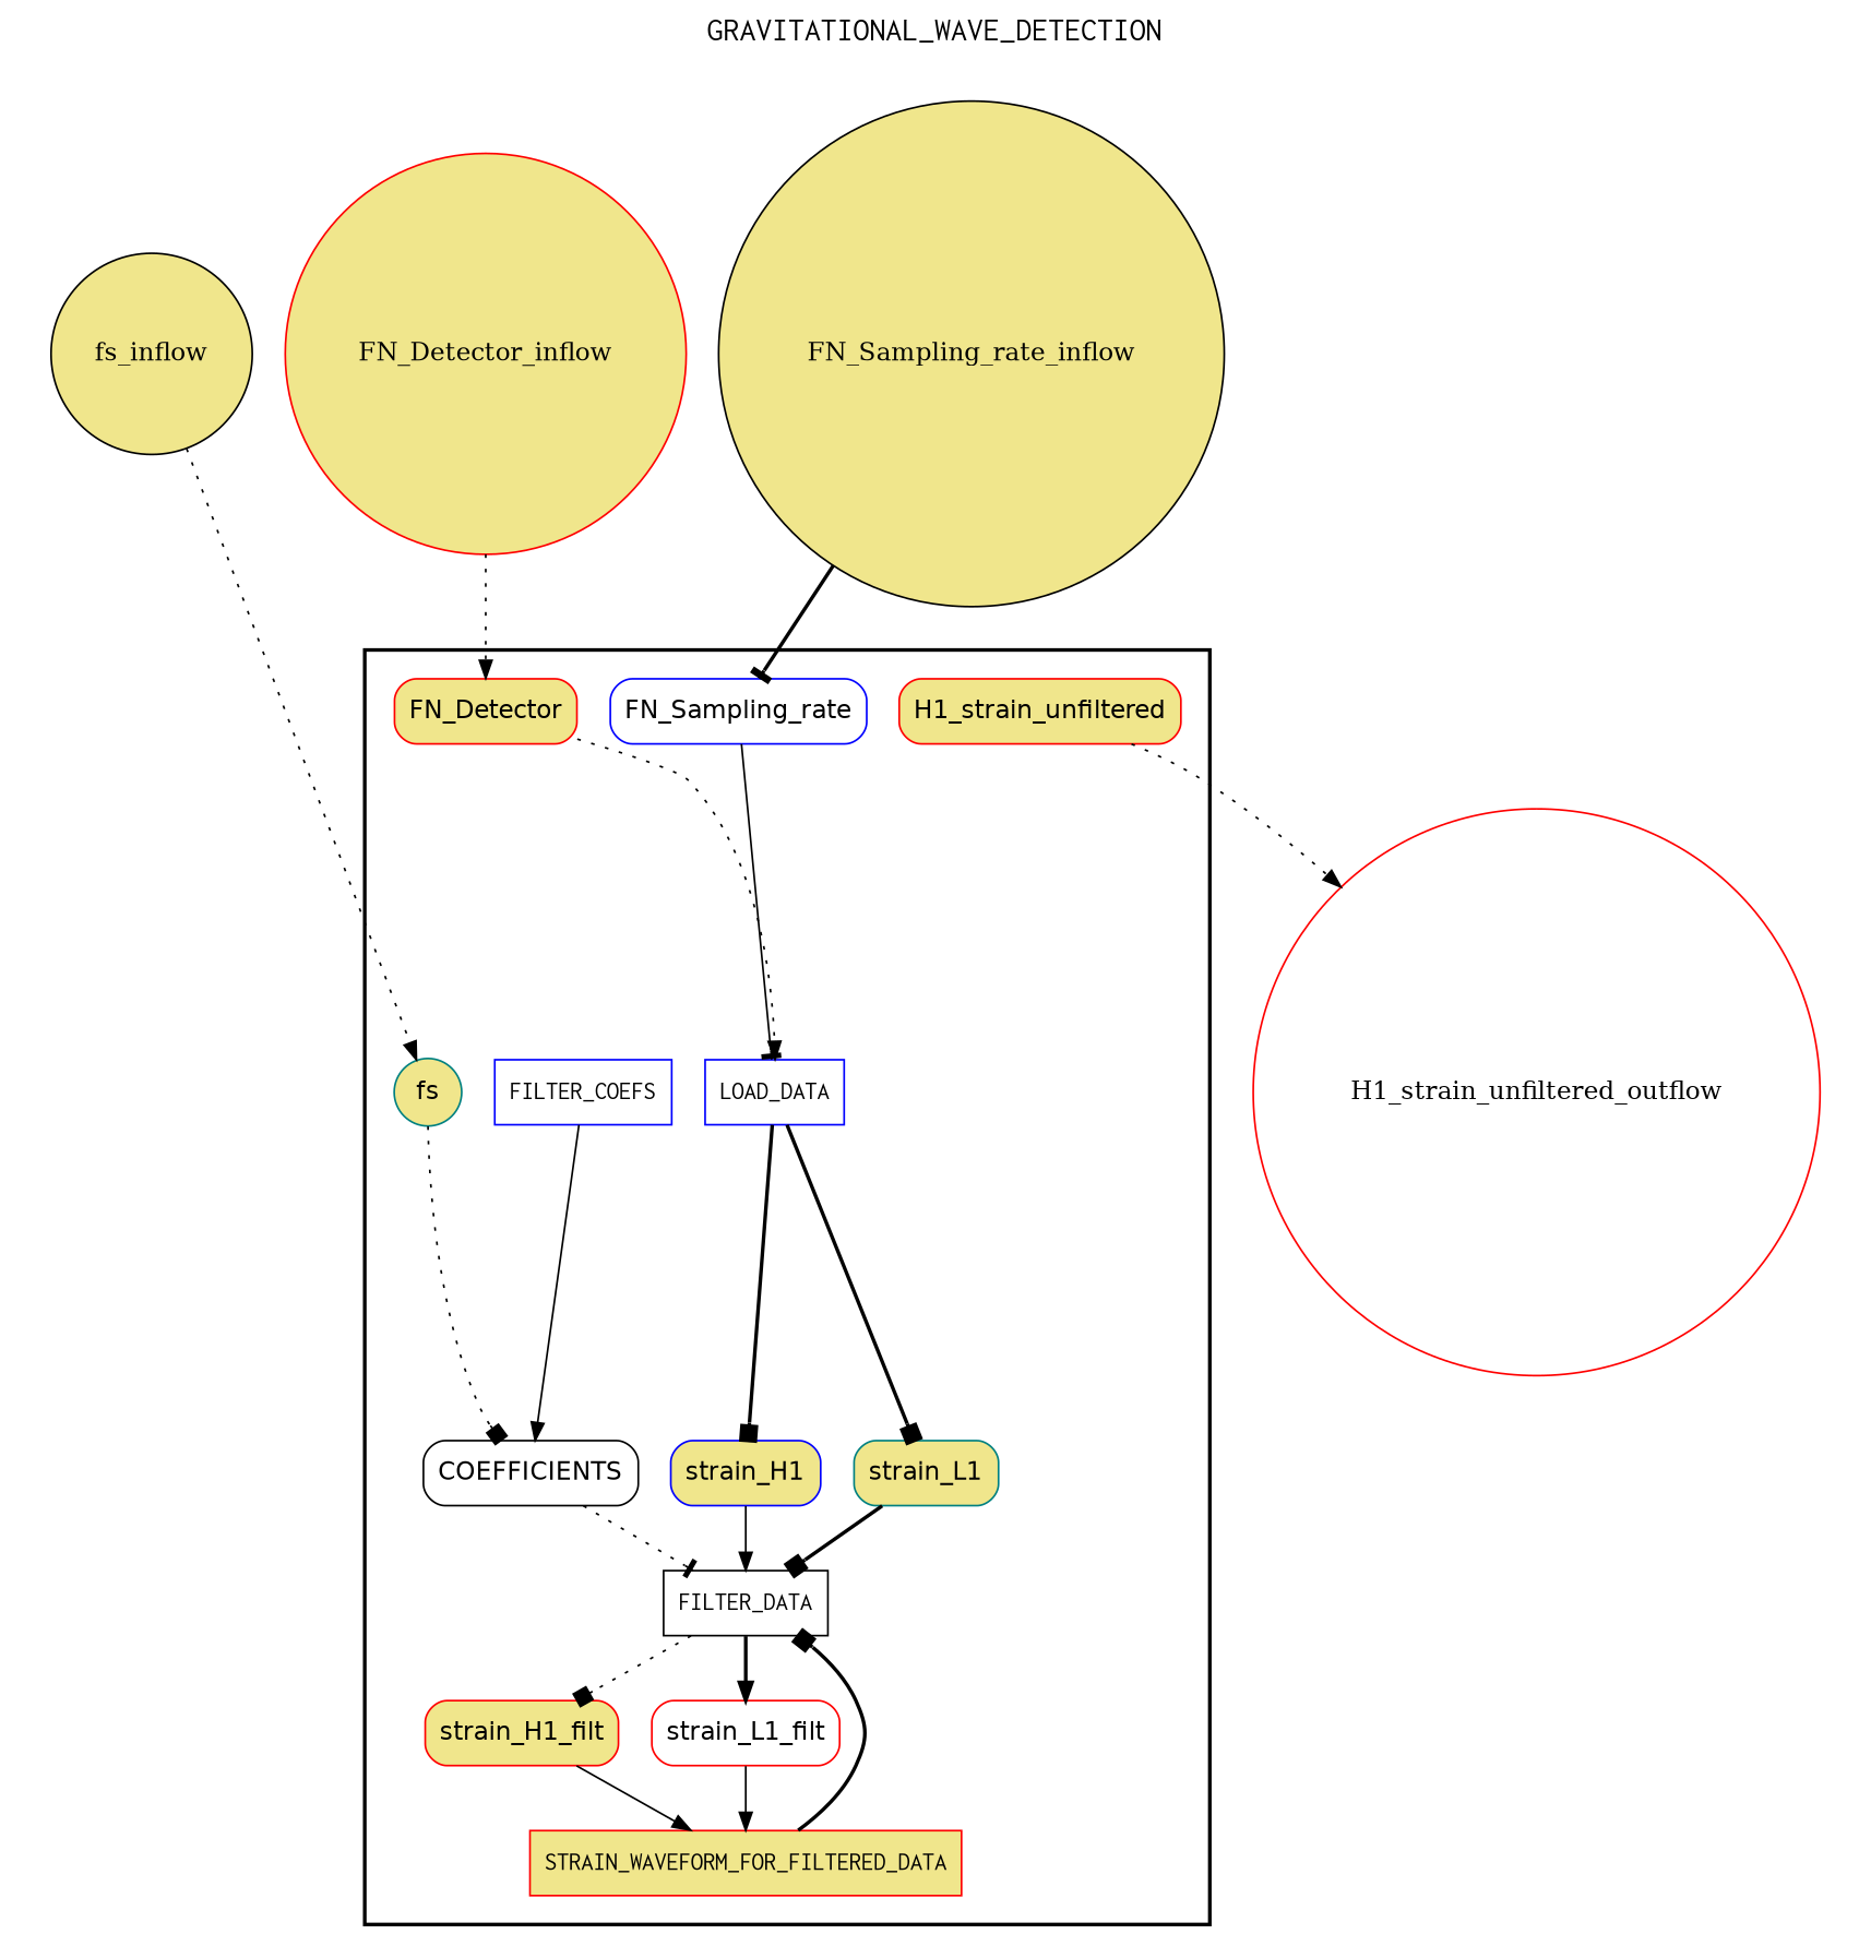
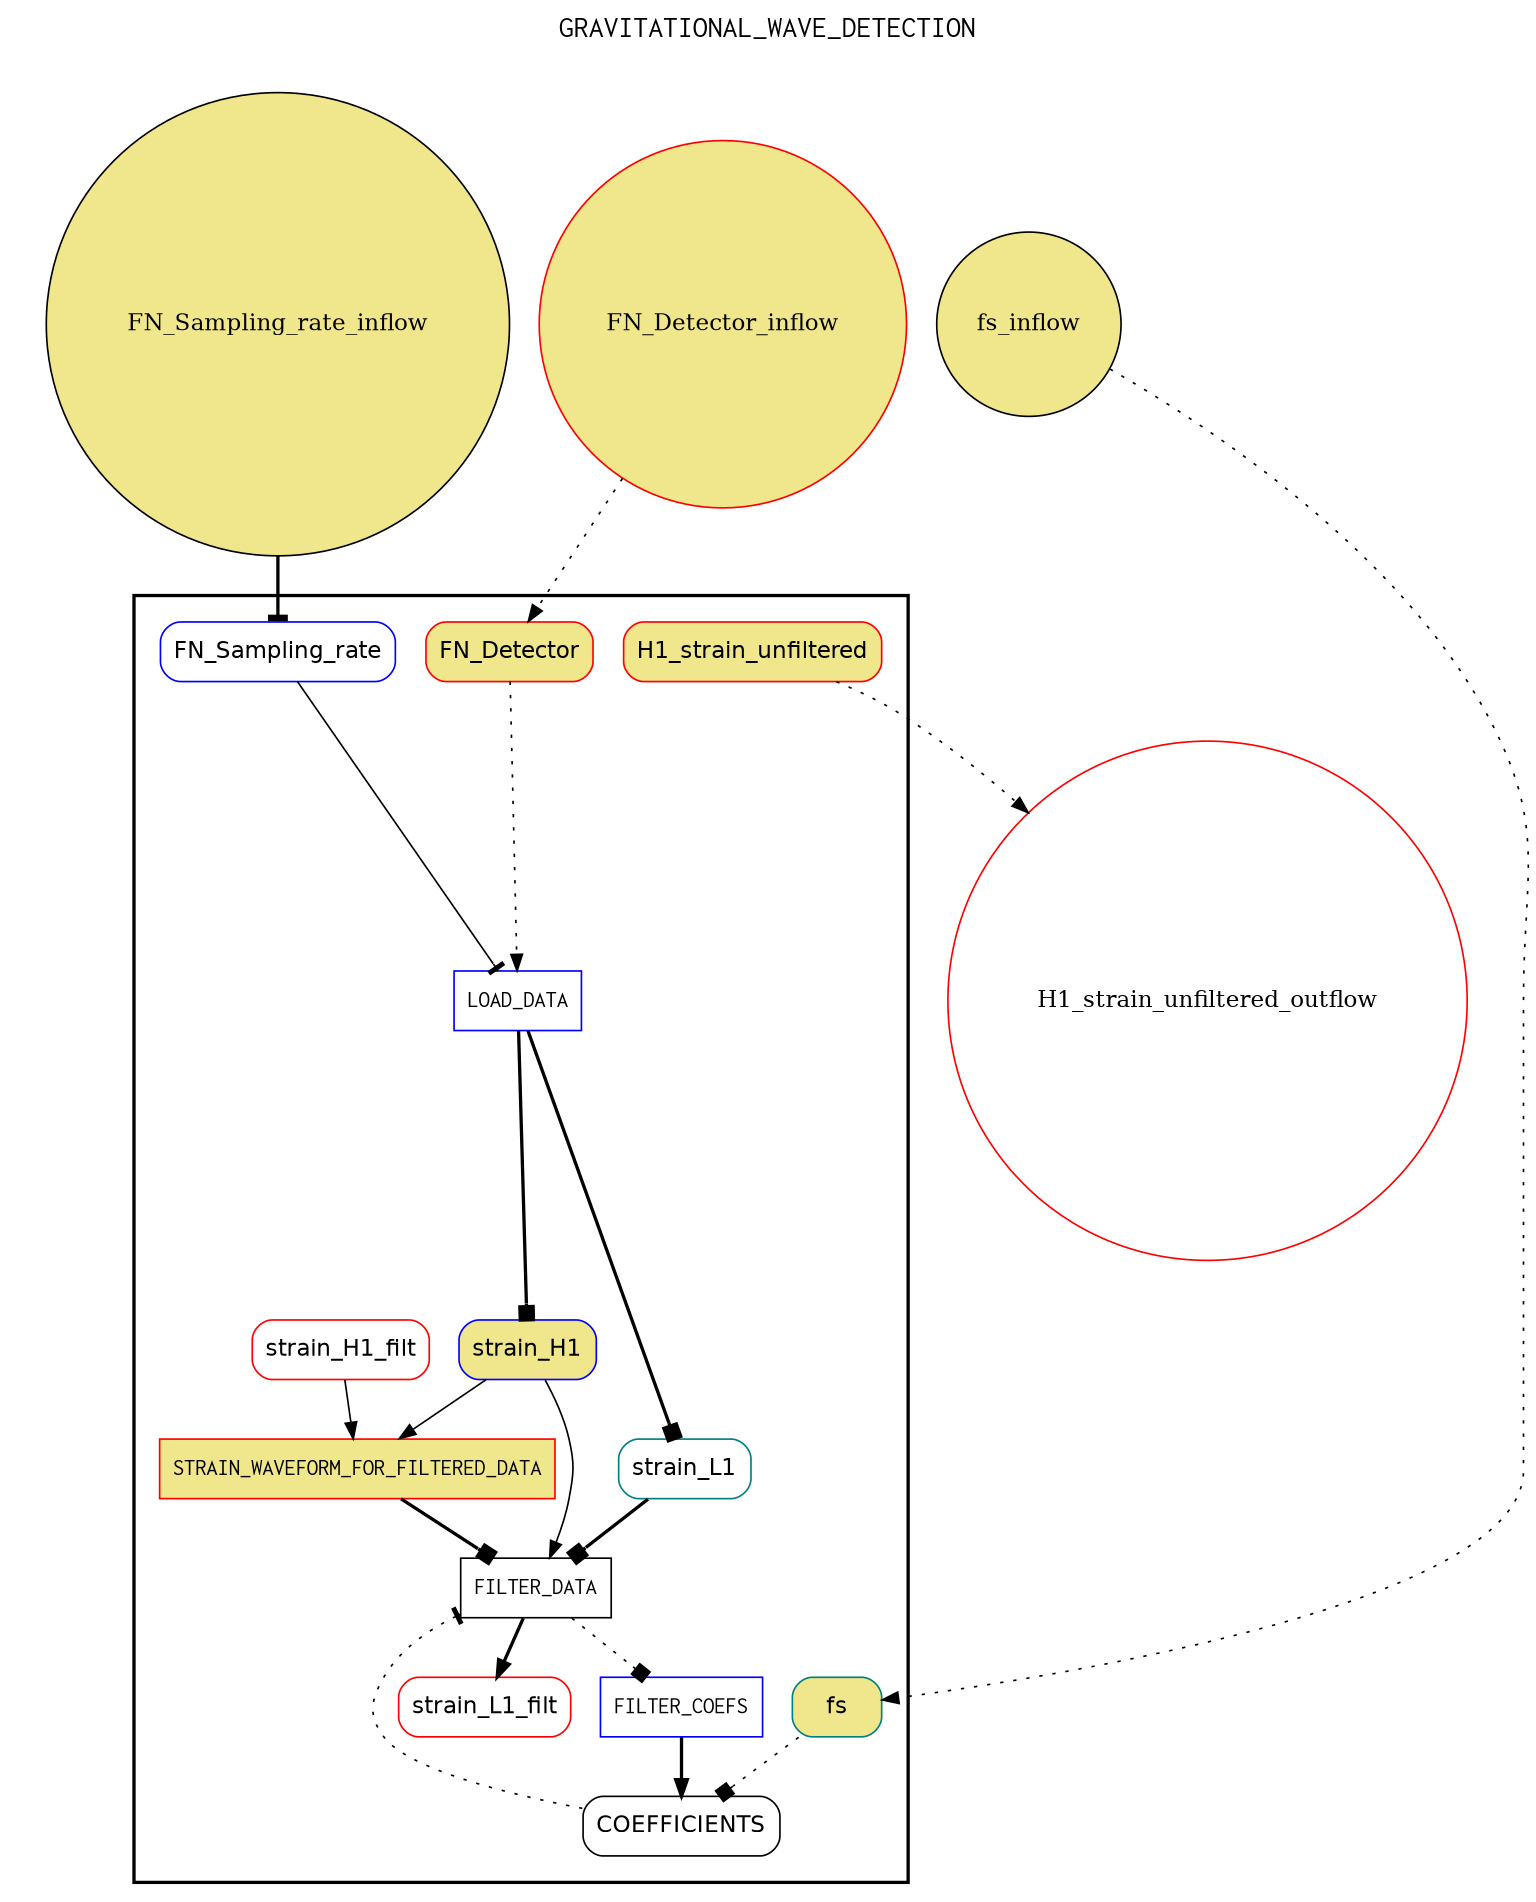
  digraph {
    fontname=Courier
    fontsize=18
    label=GRAVITATIONAL_WAVE_DETECTION
    labelloc=t
    rankdir=TB
    node [color=red fillcolor=khaki fontname=Helvetica peripheries=1 shape=box style="rounded,filled"]
    edge [arrowhead=normal style=dotted]
    FILTER_DATA [color=black fillcolor=white fontname=Courier style=filled]
    FILTER_COEFS [color=blue fillcolor=white fontname=Courier style=filled]
    LOAD_DATA [color=blue fillcolor=white fontname=Courier style=filled]
    STRAIN_WAVEFORM_FOR_FILTERED_DATA [fontname=Courier style=filled]
    FN_Detector
    FN_Sampling_rate [color=blue fillcolor=white]
    strain_H1 [color=blue]
-   strain_L1 [color=teal]
+   strain_L1 [color=teal fillcolor=white]
    COEFFICIENTS [color=black fillcolor=white]
-   strain_H1_filt
+   strain_H1_filt [fillcolor=white]
    strain_L1_filt [fillcolor=white]
    H1_strain_unfiltered
-   fs [color=teal shape=circle]
+   fs [color=teal]
    fs_inflow [color=black shape=circle style=filled width=0.2 fontname=""]
    FN_Detector_inflow [shape=circle style=filled width=0.2 fontname=""]
    FN_Sampling_rate_inflow [color=black shape=circle style=filled width=0.2 fontname=""]
    H1_strain_unfiltered_outflow [fillcolor=white shape=circle style=filled width=0.2 fontname=""]
    subgraph cluster_1 {
      color=black
      label=""
      penwidth=2
      subgraph cluster_2 {
        color=white
        label=""
        penwidth=2
        FILTER_DATA
        FILTER_COEFS
        LOAD_DATA
        STRAIN_WAVEFORM_FOR_FILTERED_DATA
        FN_Detector
        FN_Sampling_rate
        strain_H1
        strain_L1
        COEFFICIENTS
        strain_H1_filt
        strain_L1_filt
        H1_strain_unfiltered
        fs
      }
    }
    subgraph cluster_3 {
      color=white
      label=""
      penwidth=2
      subgraph cluster_4 {
        color=white
        label=""
        penwidth=2
        H1_strain_unfiltered_outflow
      }
    }
    subgraph cluster_5 {
      color=white
      label=""
      penwidth=2
      subgraph cluster_6 {
        color=white
        label=""
        penwidth=2
        fs_inflow
        FN_Detector_inflow
        FN_Sampling_rate_inflow
      }
    }
-   FILTER_DATA -> strain_H1_filt [arrowhead=box]
+   FILTER_DATA -> FILTER_COEFS [arrowhead=box]
    FILTER_DATA -> strain_L1_filt [style=bold]
-   FILTER_COEFS -> COEFFICIENTS [style=solid]
+   FILTER_COEFS -> COEFFICIENTS [style=bold]
    LOAD_DATA -> strain_H1 [arrowhead=box style=bold]
    LOAD_DATA -> strain_L1 [arrowhead=box style=bold]
    STRAIN_WAVEFORM_FOR_FILTERED_DATA -> FILTER_DATA [arrowhead=box style=bold]
    FN_Detector -> LOAD_DATA
    FN_Sampling_rate -> LOAD_DATA [arrowhead=tee style=solid]
    strain_H1 -> FILTER_DATA [style=solid]
    strain_L1 -> FILTER_DATA [arrowhead=box style=bold]
    COEFFICIENTS -> FILTER_DATA [arrowhead=tee]
    strain_H1_filt -> STRAIN_WAVEFORM_FOR_FILTERED_DATA [style=solid]
-   strain_L1_filt -> STRAIN_WAVEFORM_FOR_FILTERED_DATA [style=solid]
+   strain_H1 -> STRAIN_WAVEFORM_FOR_FILTERED_DATA [style=solid]
    H1_strain_unfiltered -> H1_strain_unfiltered_outflow
    fs -> COEFFICIENTS [arrowhead=box]
    fs_inflow -> fs
    FN_Detector_inflow -> FN_Detector
    FN_Sampling_rate_inflow -> FN_Sampling_rate [arrowhead=tee style=bold]
  }
